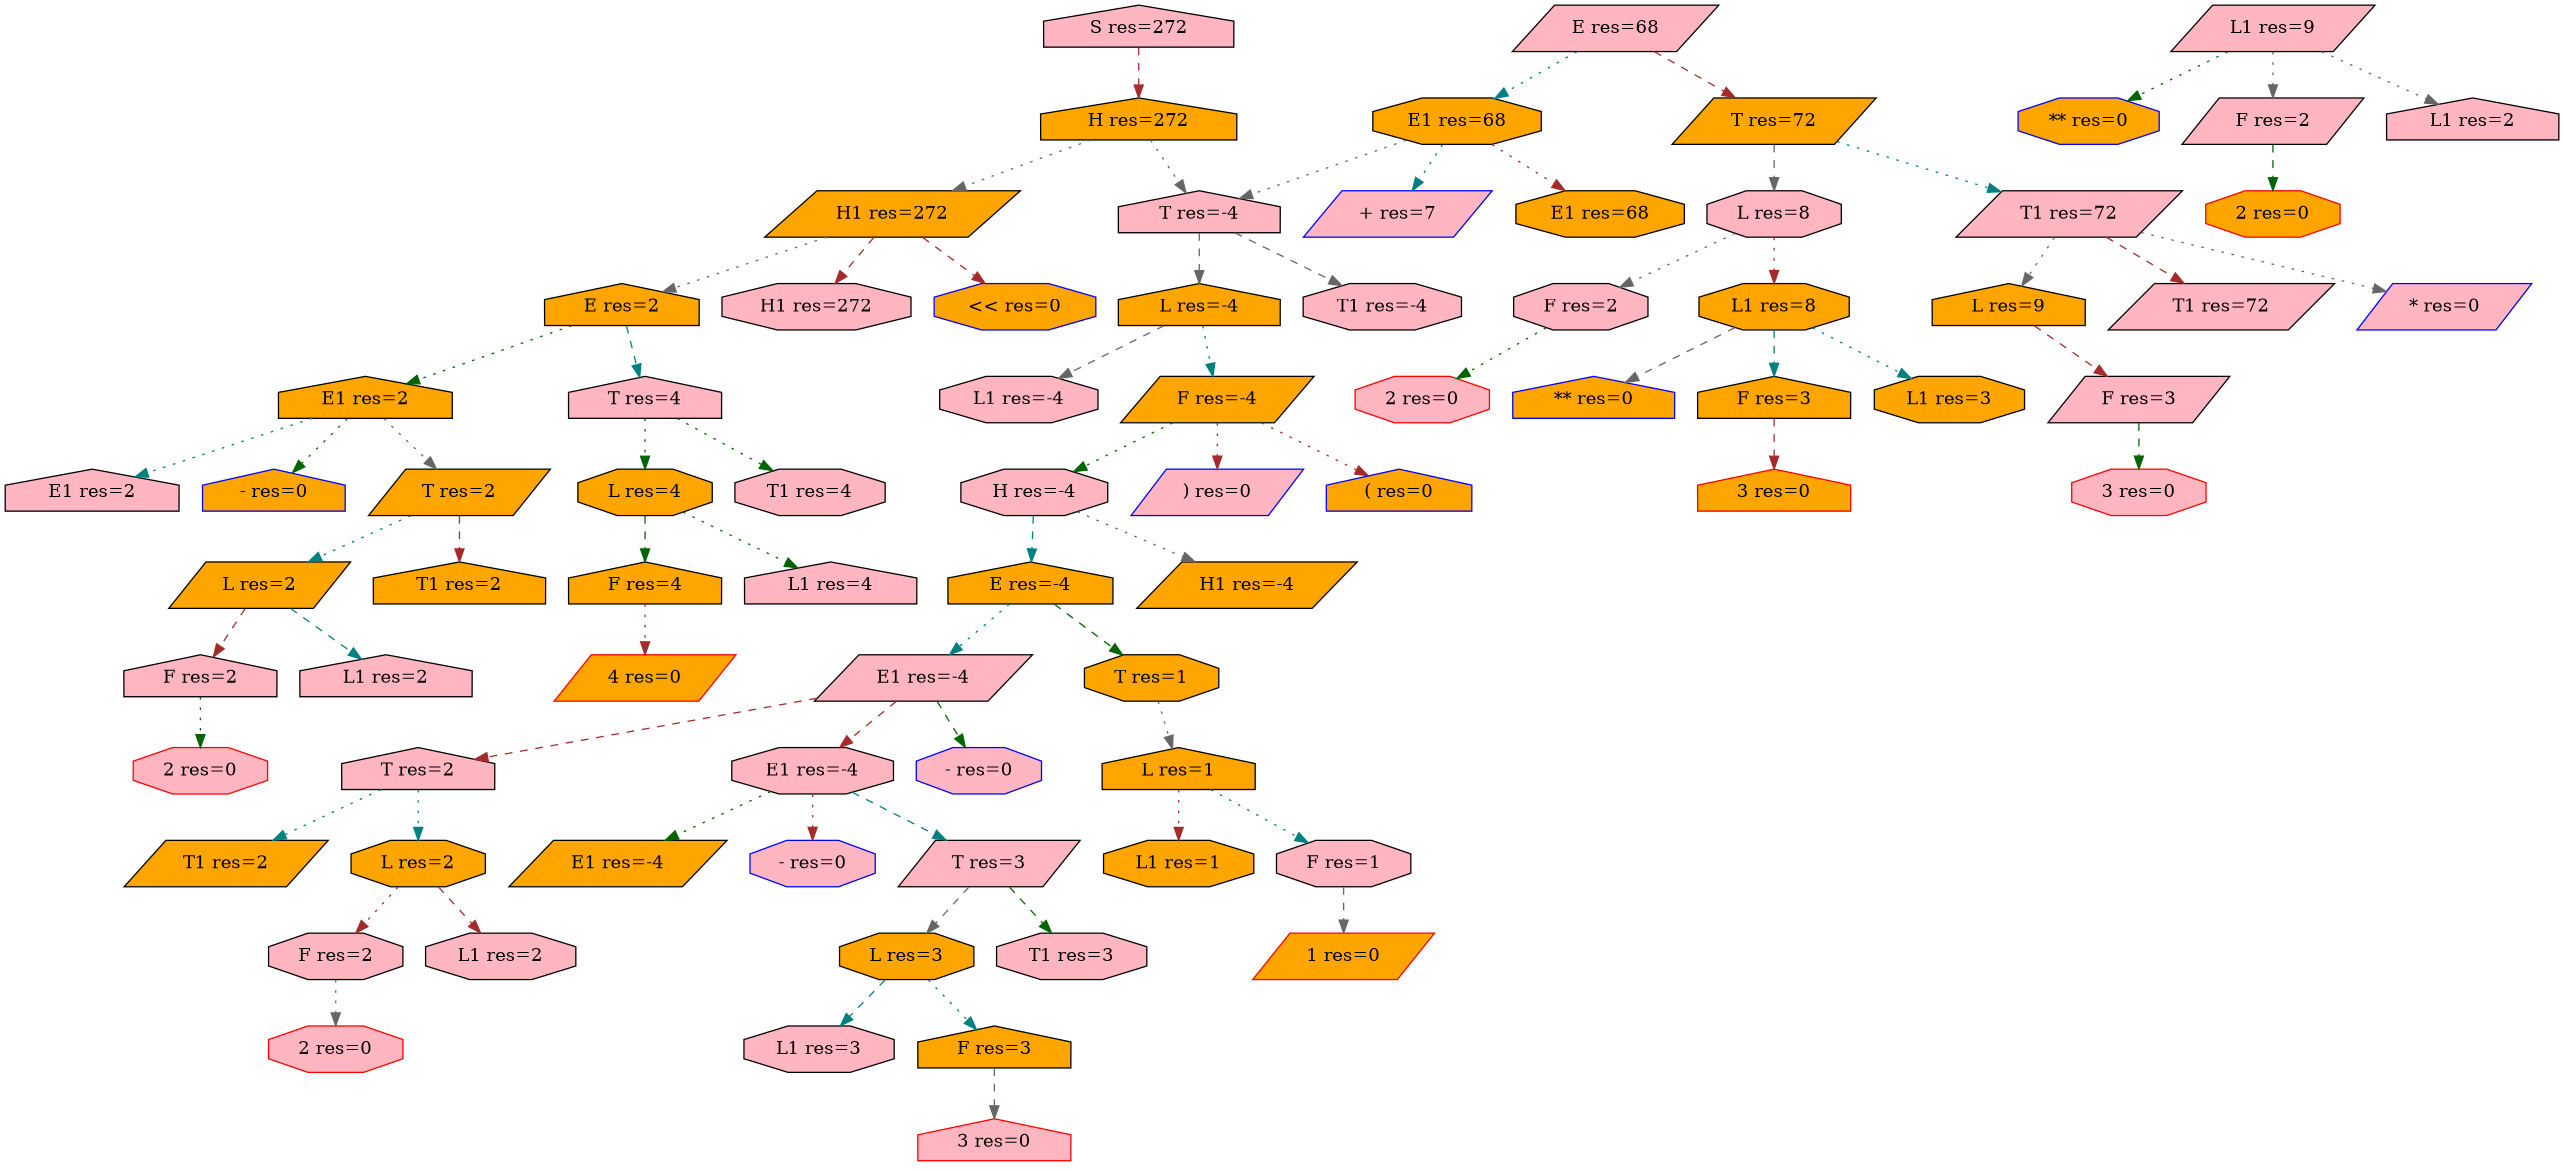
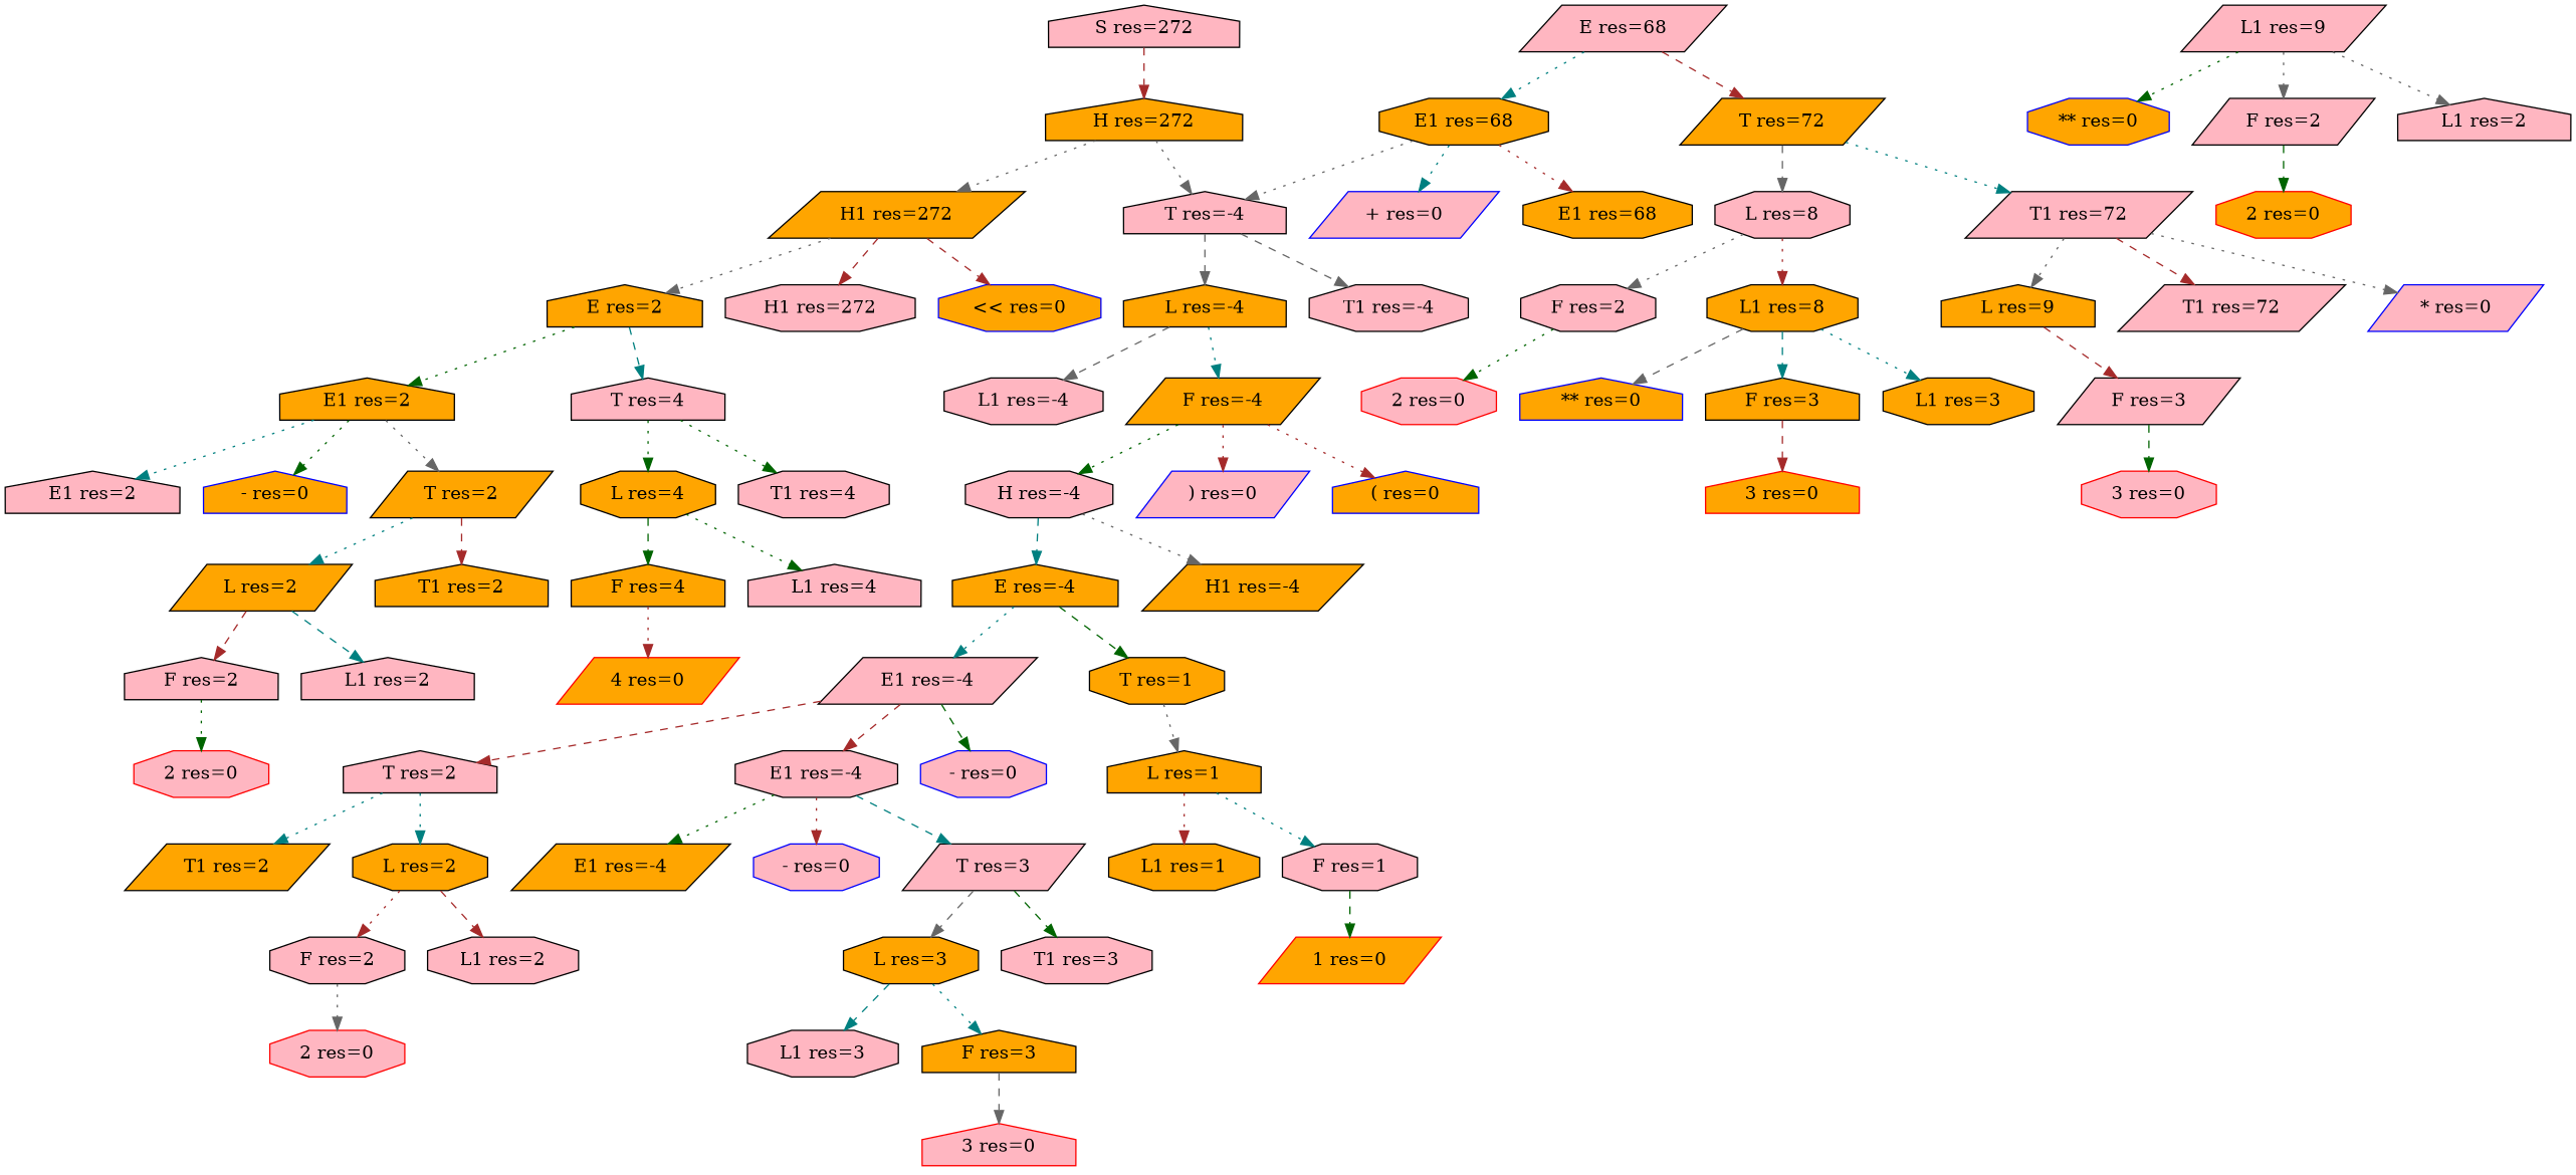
  digraph {
    node [fillcolor=lightpink shape=octagon style=filled]
    edge [color=gray40 style=dotted]
    n1 [label="S res=272" shape=house]
    n2 [fillcolor=orange label="H res=272" shape=house]
    n3 [fillcolor=orange label="H1 res=272" shape=parallelogram]
    n4 [label="T res=-4" shape=house]
    n5 [label="E res=68" shape=parallelogram]
    n6 [fillcolor=orange label="T res=72" shape=parallelogram]
    n7 [fillcolor=orange label="E1 res=68"]
    n8 [color=blue fillcolor=orange label="<< res=0"]
    n9 [fillcolor=orange label="E res=2" shape=house]
    n10 [label="H1 res=272"]
    n11 [label="L res=8"]
    n12 [label="T1 res=72" shape=parallelogram]
-   n13 [color=blue label="+ res=7" shape=parallelogram]
+   n13 [color=blue label="+ res=0" shape=parallelogram]
    n14 [fillcolor=orange label="E1 res=68"]
    n15 [label="T res=4" shape=house]
    n16 [fillcolor=orange label="E1 res=2" shape=house]
    n17 [label="F res=2"]
    n18 [fillcolor=orange label="L1 res=8"]
    n19 [color=blue label="* res=0" shape=parallelogram]
    n20 [fillcolor=orange label="L res=9" shape=house]
    n21 [label="T1 res=72" shape=parallelogram]
    n22 [fillcolor=orange label="L res=-4" shape=house]
    n23 [label="T1 res=-4"]
    n24 [color=red label="2 res=0"]
    n25 [color=blue fillcolor=orange label="** res=0" shape=house]
    n26 [fillcolor=orange label="F res=3" shape=house]
    n27 [fillcolor=orange label="L1 res=3"]
    n28 [label="F res=3" shape=parallelogram]
    n29 [color=red fillcolor=orange label="3 res=0" shape=house]
    n30 [color=red label="3 res=0"]
    n31 [label="L1 res=9" shape=parallelogram]
    n32 [color=blue fillcolor=orange label="** res=0"]
    n33 [label="F res=2" shape=parallelogram]
    n34 [label="L1 res=2" shape=house]
    n35 [color=red fillcolor=orange label="2 res=0"]
    n36 [fillcolor=orange label="F res=-4" shape=parallelogram]
    n37 [label="L1 res=-4"]
    n38 [color=blue fillcolor=orange label="( res=0" shape=house]
    n39 [label="H res=-4"]
    n40 [color=blue label=") res=0" shape=parallelogram]
    n41 [fillcolor=orange label="E res=-4" shape=house]
    n42 [fillcolor=orange label="H1 res=-4" shape=parallelogram]
    n43 [fillcolor=orange label="T res=1"]
    n44 [label="E1 res=-4" shape=parallelogram]
    n45 [fillcolor=orange label="L res=1" shape=house]
    n46 [color=blue label="- res=0"]
    n47 [label="T res=2" shape=house]
    n48 [label="E1 res=-4"]
    n49 [label="F res=1"]
    n50 [fillcolor=orange label="L1 res=1"]
    n51 [fillcolor=orange label="L res=2"]
    n52 [fillcolor=orange label="T1 res=2" shape=parallelogram]
    n53 [color=blue label="- res=0"]
    n54 [label="T res=3" shape=parallelogram]
    n55 [fillcolor=orange label="E1 res=-4" shape=parallelogram]
    n56 [color=red fillcolor=orange label="1 res=0" shape=parallelogram]
    n57 [label="F res=2"]
    n58 [label="L1 res=2"]
    n59 [fillcolor=orange label="L res=3"]
    n60 [label="T1 res=3"]
    n61 [color=red label="2 res=0"]
    n62 [fillcolor=orange label="F res=3" shape=house]
    n63 [label="L1 res=3"]
    n64 [color=red label="3 res=0" shape=house]
    n65 [fillcolor=orange label="L res=4"]
    n66 [label="T1 res=4"]
    n67 [color=blue fillcolor=orange label="- res=0" shape=house]
    n68 [fillcolor=orange label="T res=2" shape=parallelogram]
    n69 [label="E1 res=2" shape=house]
    n70 [fillcolor=orange label="F res=4" shape=house]
    n71 [label="L1 res=4" shape=house]
    n72 [fillcolor=orange label="L res=2" shape=parallelogram]
    n73 [fillcolor=orange label="T1 res=2" shape=house]
    n74 [color=red fillcolor=orange label="4 res=0" shape=parallelogram]
    n75 [label="F res=2" shape=house]
    n76 [label="L1 res=2" shape=house]
    n77 [color=red label="2 res=0"]
    n1 -> n2 [color=brown style=dashed]
    n2 -> n3
    n2 -> n4
    n3 -> n8 [color=brown style=dashed]
    n3 -> n9
    n3 -> n10 [color=brown style=dashed]
    n4 -> n22 [style=dashed]
    n4 -> n23 [style=dashed]
    n5 -> n6 [color=brown style=dashed]
    n5 -> n7 [color=teal]
    n6 -> n11 [style=dashed]
    n6 -> n12 [color=teal]
    n7 -> n4
    n7 -> n13 [color=teal]
    n7 -> n14 [color=brown]
    n9 -> n15 [color=teal style=dashed]
    n9 -> n16 [color=darkgreen]
    n11 -> n17
    n11 -> n18 [color=brown]
    n12 -> n19
    n12 -> n20
    n12 -> n21 [color=brown style=dashed]
    n15 -> n65 [color=darkgreen]
    n15 -> n66 [color=darkgreen]
    n16 -> n67 [color=darkgreen]
    n16 -> n68
    n16 -> n69 [color=teal]
    n17 -> n24 [color=darkgreen]
    n18 -> n25 [style=dashed]
    n18 -> n26 [color=teal style=dashed]
    n18 -> n27 [color=teal]
    n20 -> n28 [color=brown style=dashed]
    n22 -> n36 [color=teal]
    n22 -> n37 [style=dashed]
    n26 -> n29 [color=brown style=dashed]
    n28 -> n30 [color=darkgreen style=dashed]
    n31 -> n32 [color=darkgreen]
    n31 -> n33
    n31 -> n34
    n33 -> n35 [color=darkgreen style=dashed]
    n36 -> n38 [color=brown]
    n36 -> n39 [color=darkgreen]
    n36 -> n40 [color=brown]
    n39 -> n41 [color=teal style=dashed]
    n39 -> n42
    n41 -> n43 [color=darkgreen style=dashed]
    n41 -> n44 [color=teal]
    n43 -> n45
    n44 -> n46 [color=darkgreen style=dashed]
    n44 -> n47 [color=brown style=dashed]
    n44 -> n48 [color=brown style=dashed]
    n45 -> n49 [color=teal]
    n45 -> n50 [color=brown]
    n47 -> n51 [color=teal]
    n47 -> n52 [color=teal]
    n48 -> n53 [color=brown]
    n48 -> n54 [color=teal style=dashed]
    n48 -> n55 [color=darkgreen]
-   n49 -> n56 [style=dashed]
+   n49 -> n56 [color=darkgreen style=dashed]
    n51 -> n57 [color=brown]
    n51 -> n58 [color=brown style=dashed]
    n54 -> n59 [style=dashed]
    n54 -> n60 [color=darkgreen style=dashed]
    n57 -> n61
    n59 -> n62 [color=teal]
    n59 -> n63 [color=teal style=dashed]
    n62 -> n64 [style=dashed]
    n65 -> n70 [color=darkgreen style=dashed]
    n65 -> n71 [color=darkgreen]
    n68 -> n72 [color=teal]
    n68 -> n73 [color=brown style=dashed]
    n70 -> n74 [color=brown]
    n72 -> n75 [color=brown style=dashed]
    n72 -> n76 [color=teal style=dashed]
    n75 -> n77 [color=darkgreen]
  }
